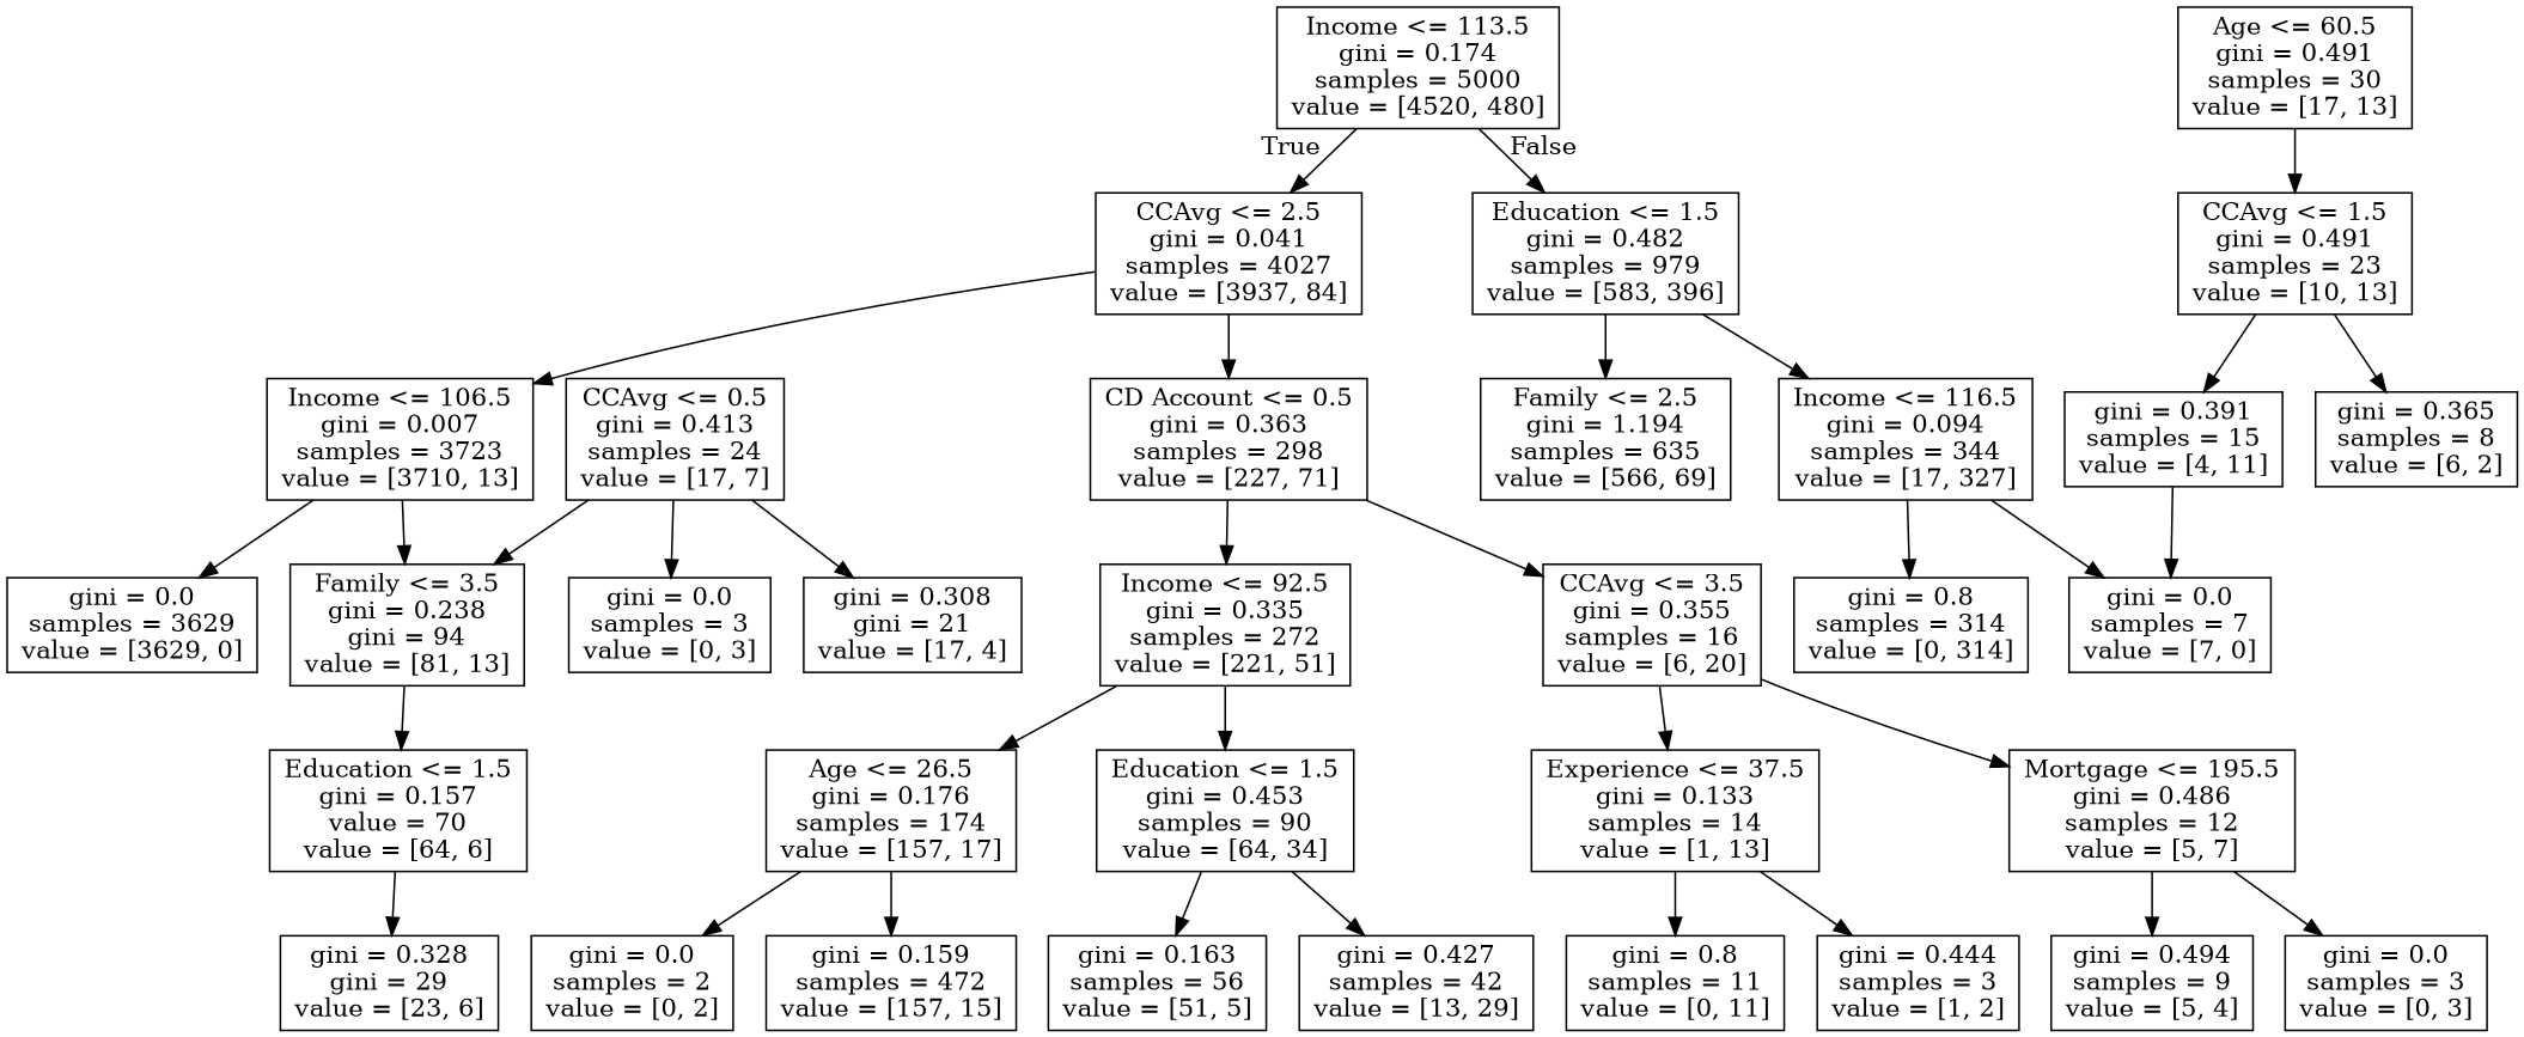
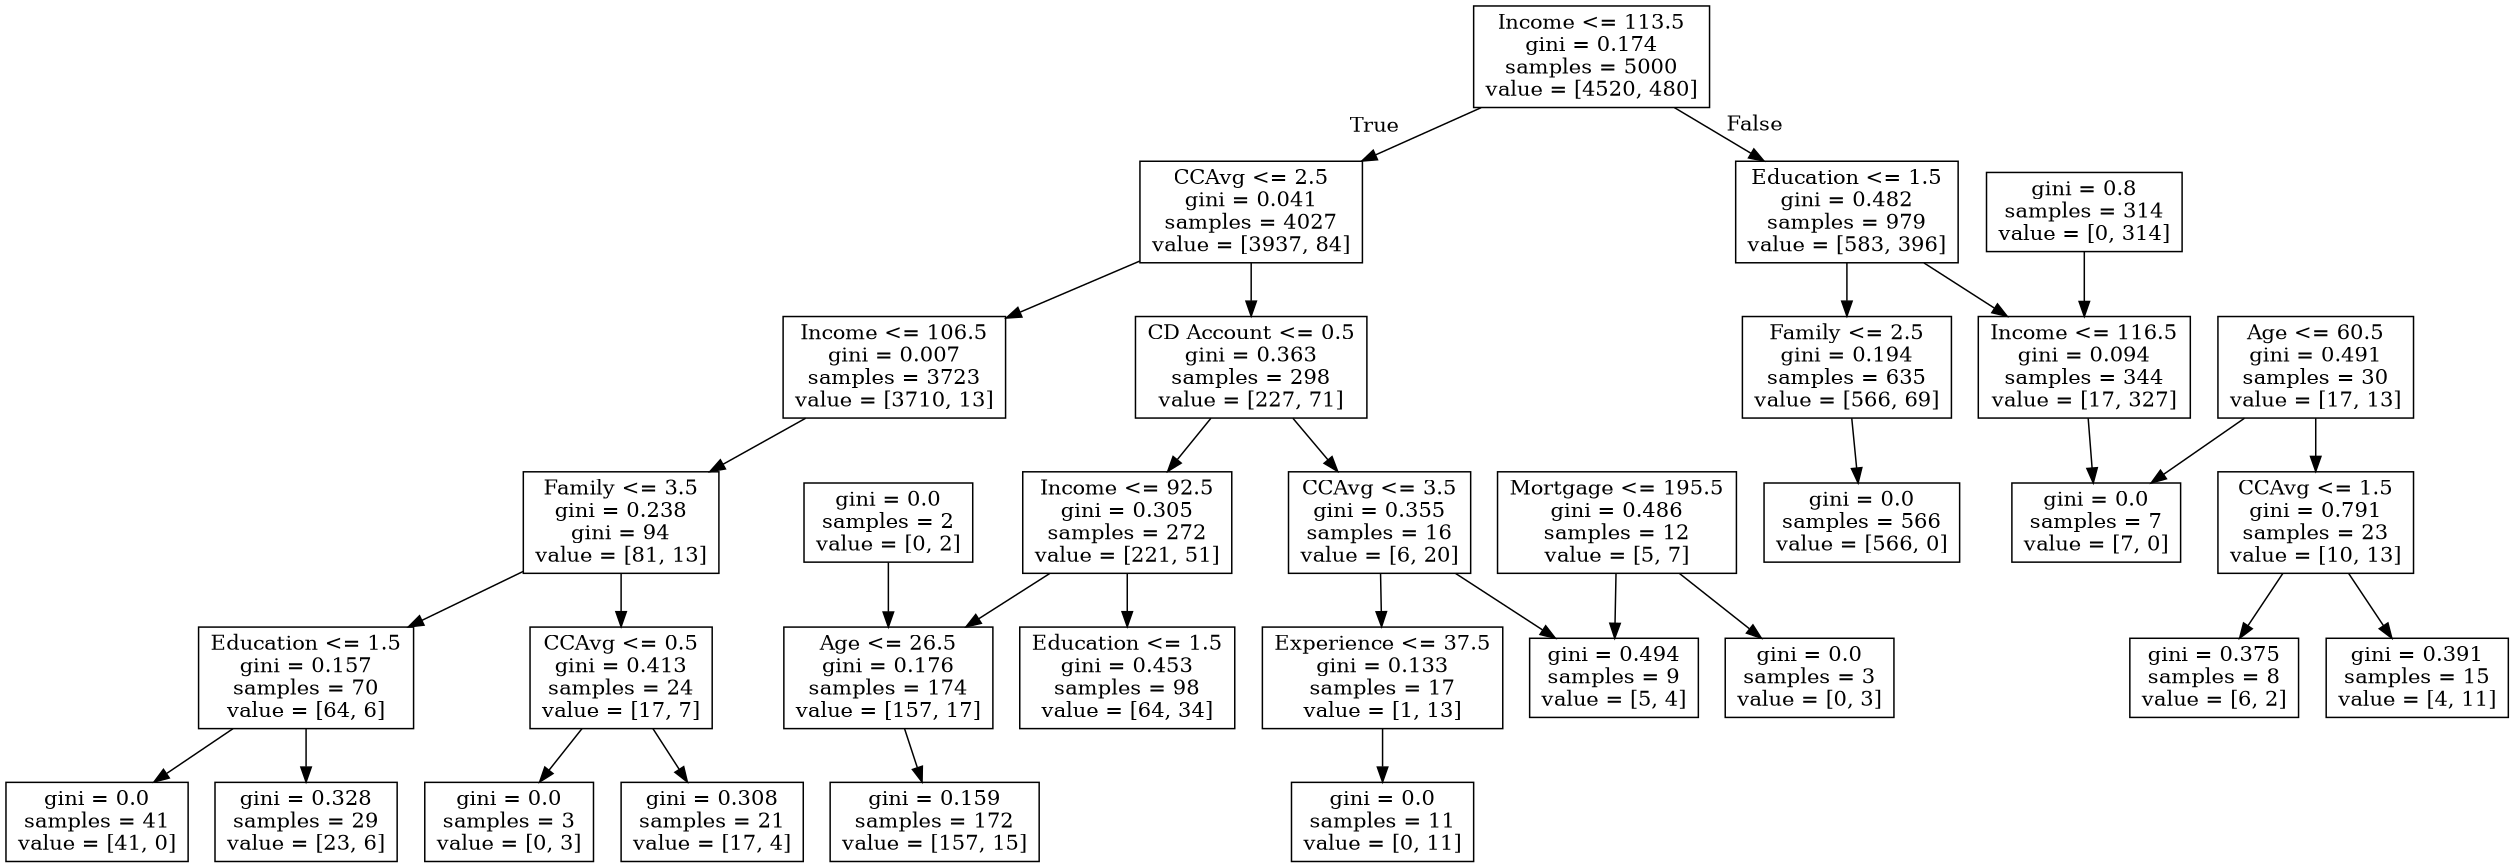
  digraph {
    node [shape=box]
    n1 [label="Income <= 113.5\ngini = 0.174\nsamples = 5000\nvalue = [4520, 480]"]
    n2 [label="CCAvg <= 2.5\ngini = 0.041\nsamples = 4027\nvalue = [3937, 84]"]
    n3 [label="Education <= 1.5\ngini = 0.482\nsamples = 979\nvalue = [583, 396]"]
    n4 [label="Income <= 106.5\ngini = 0.007\nsamples = 3723\nvalue = [3710, 13]"]
    n5 [label="CD Account <= 0.5\ngini = 0.363\nsamples = 298\nvalue = [227, 71]"]
-   n6 [label="Family <= 2.5\ngini = 1.194\nsamples = 635\nvalue = [566, 69]"]
+   n6 [label="Family <= 2.5\ngini = 0.194\nsamples = 635\nvalue = [566, 69]"]
    n7 [label="Income <= 116.5\ngini = 0.094\nsamples = 344\nvalue = [17, 327]"]
-   n8 [label="gini = 0.0\nsamples = 3629\nvalue = [3629, 0]"]
    n9 [label="Family <= 3.5\ngini = 0.238\ngini = 94\nvalue = [81, 13]"]
-   n10 [label="Income <= 92.5\ngini = 0.335\nsamples = 272\nvalue = [221, 51]"]
+   n10 [label="Income <= 92.5\ngini = 0.305\nsamples = 272\nvalue = [221, 51]"]
    n11 [label="CCAvg <= 3.5\ngini = 0.355\nsamples = 16\nvalue = [6, 20]"]
-   n12 [label="Education <= 1.5\ngini = 0.157\nvalue = 70\nvalue = [64, 6]"]
+   n12 [label="Education <= 1.5\ngini = 0.157\nsamples = 70\nvalue = [64, 6]"]
    n13 [label="CCAvg <= 0.5\ngini = 0.413\nsamples = 24\nvalue = [17, 7]"]
-   n15 [label="gini = 0.328\ngini = 29\nvalue = [23, 6]"]
+   n14 [label="gini = 0.0\nsamples = 41\nvalue = [41, 0]"]
+   n15 [label="gini = 0.328\nsamples = 29\nvalue = [23, 6]"]
    n16 [label="gini = 0.0\nsamples = 3\nvalue = [0, 3]"]
-   n17 [label="gini = 0.308\ngini = 21\nvalue = [17, 4]"]
+   n17 [label="gini = 0.308\nsamples = 21\nvalue = [17, 4]"]
    n18 [label="Age <= 26.5\ngini = 0.176\nsamples = 174\nvalue = [157, 17]"]
-   n19 [label="Education <= 1.5\ngini = 0.453\nsamples = 90\nvalue = [64, 34]"]
-   n20 [label="Experience <= 37.5\ngini = 0.133\nsamples = 14\nvalue = [1, 13]"]
+   n19 [label="Education <= 1.5\ngini = 0.453\nsamples = 98\nvalue = [64, 34]"]
+   n20 [label="Experience <= 37.5\ngini = 0.133\nsamples = 17\nvalue = [1, 13]"]
    n21 [label="Mortgage <= 195.5\ngini = 0.486\nsamples = 12\nvalue = [5, 7]"]
    n22 [label="gini = 0.0\nsamples = 2\nvalue = [0, 2]"]
-   n23 [label="gini = 0.159\nsamples = 472\nvalue = [157, 15]"]
-   n24 [label="gini = 0.163\nsamples = 56\nvalue = [51, 5]"]
-   n25 [label="gini = 0.427\nsamples = 42\nvalue = [13, 29]"]
-   n26 [label="gini = 0.8\nsamples = 11\nvalue = [0, 11]"]
-   n27 [label="gini = 0.444\nsamples = 3\nvalue = [1, 2]"]
+   n23 [label="gini = 0.159\nsamples = 172\nvalue = [157, 15]"]
+   n26 [label="gini = 0.0\nsamples = 11\nvalue = [0, 11]"]
    n28 [label="gini = 0.494\nsamples = 9\nvalue = [5, 4]"]
    n29 [label="gini = 0.0\nsamples = 3\nvalue = [0, 3]"]
+   n30 [label="gini = 0.0\nsamples = 566\nvalue = [566, 0]"]
    n31 [label="gini = 0.8\nsamples = 314\nvalue = [0, 314]"]
    n32 [label="gini = 0.0\nsamples = 7\nvalue = [7, 0]"]
    n33 [label="Age <= 60.5\ngini = 0.491\nsamples = 30\nvalue = [17, 13]"]
-   n34 [label="CCAvg <= 1.5\ngini = 0.491\nsamples = 23\nvalue = [10, 13]"]
-   n35 [label="gini = 0.365\nsamples = 8\nvalue = [6, 2]"]
+   n34 [label="CCAvg <= 1.5\ngini = 0.791\nsamples = 23\nvalue = [10, 13]"]
+   n35 [label="gini = 0.375\nsamples = 8\nvalue = [6, 2]"]
    n36 [label="gini = 0.391\nsamples = 15\nvalue = [4, 11]"]
    n1 -> n2 [headlabel=True labelangle=45 labeldistance=2.5]
    n1 -> n3 [headlabel=False labelangle=-45 labeldistance=2.5]
    n2 -> n4
    n2 -> n5
    n3 -> n6
    n3 -> n7
-   n4 -> n8
    n4 -> n9
    n5 -> n10
    n5 -> n11
-   n7 -> n31
+   n6 -> n30
+   n31 -> n7
    n7 -> n32
    n9 -> n12
-   n13 -> n9
+   n9 -> n13
    n10 -> n18
    n10 -> n19
    n11 -> n20
-   n11 -> n21
+   n11 -> n28
+   n12 -> n14
    n12 -> n15
    n13 -> n16
    n13 -> n17
-   n18 -> n22
+   n22 -> n18
    n18 -> n23
-   n19 -> n24
-   n19 -> n25
    n20 -> n26
-   n20 -> n27
    n21 -> n28
    n21 -> n29
-   n36 -> n32
+   n33 -> n32
    n33 -> n34
    n34 -> n35
    n34 -> n36
  }
